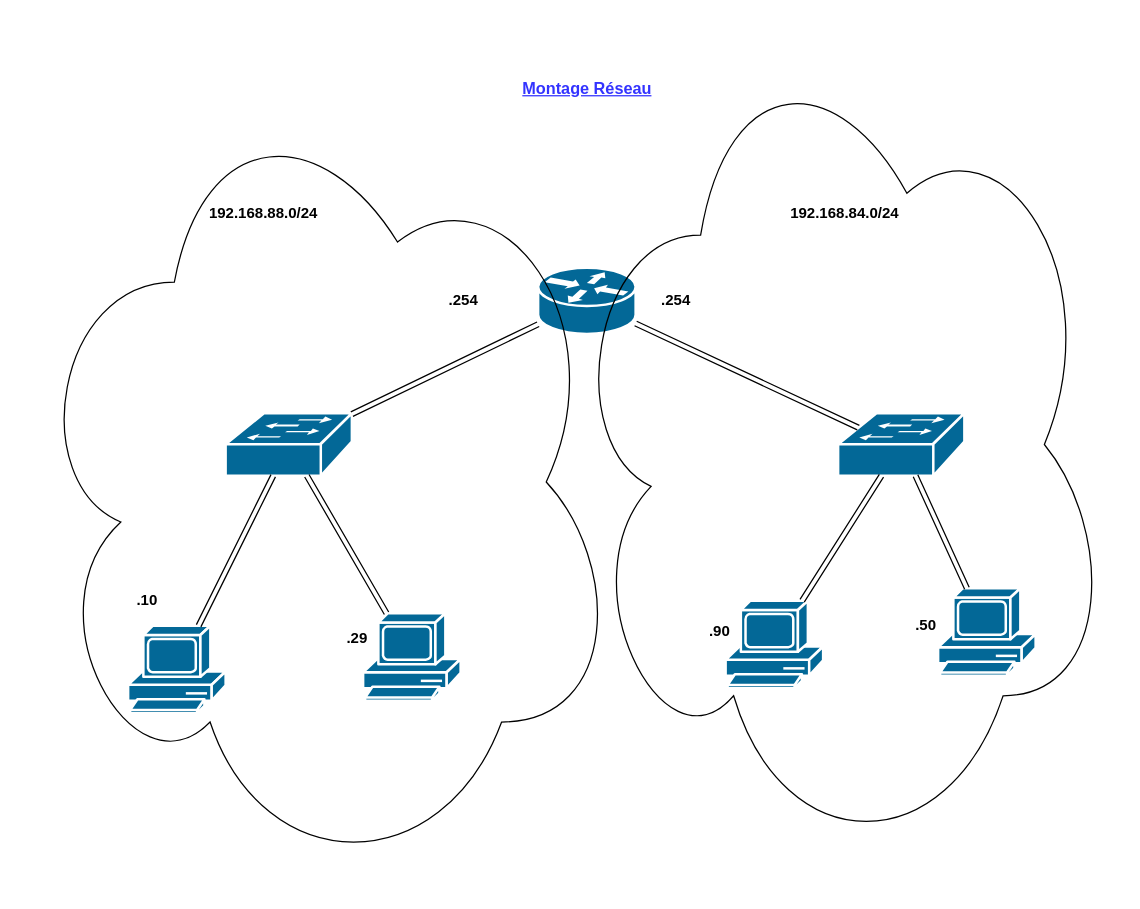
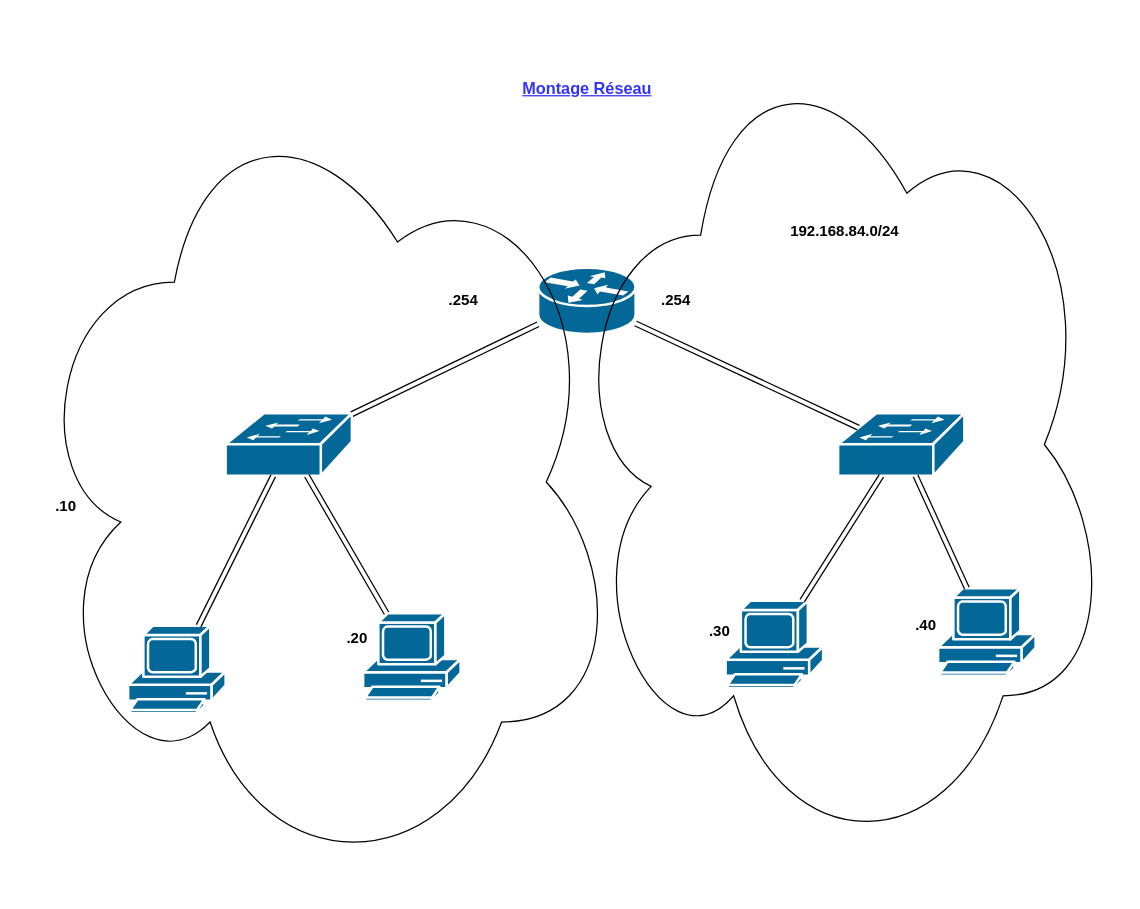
  <mxCell id="0" />
  <mxCell id="1" parent="0" />
  <mxCell id="2" value="" style="shape=mxgraph.cisco.computers_and_peripherals.pc;sketch=0;html=1;pointerEvents=1;dashed=0;fillColor=#036897;strokeColor=#ffffff;strokeWidth=2;verticalLabelPosition=bottom;verticalAlign=top;align=center;outlineConnect=0;" vertex="1" parent="1"><mxGeometry x="580" y="480" width="78" height="70" as="geometry" /></mxCell>
  <mxCell id="3" value="" style="shape=mxgraph.cisco.computers_and_peripherals.pc;sketch=0;html=1;pointerEvents=1;dashed=0;fillColor=#036897;strokeColor=#ffffff;strokeWidth=2;verticalLabelPosition=bottom;verticalAlign=top;align=center;outlineConnect=0;" vertex="1" parent="1"><mxGeometry x="290" y="490" width="78" height="70" as="geometry" /></mxCell>
  <mxCell id="4" value="" style="shape=mxgraph.cisco.computers_and_peripherals.pc;sketch=0;html=1;pointerEvents=1;dashed=0;fillColor=#036897;strokeColor=#ffffff;strokeWidth=2;verticalLabelPosition=bottom;verticalAlign=top;align=center;outlineConnect=0;" vertex="1" parent="1"><mxGeometry x="750" y="470" width="78" height="70" as="geometry" /></mxCell>
  <mxCell id="5" value="" style="shape=mxgraph.cisco.computers_and_peripherals.pc;sketch=0;html=1;pointerEvents=1;dashed=0;fillColor=#036897;strokeColor=#ffffff;strokeWidth=2;verticalLabelPosition=bottom;verticalAlign=top;align=center;outlineConnect=0;" vertex="1" parent="1"><mxGeometry x="102" y="500" width="78" height="70" as="geometry" /></mxCell>
  <mxCell id="6" value="" style="shape=mxgraph.cisco.routers.router;sketch=0;html=1;pointerEvents=1;dashed=0;fillColor=#036897;strokeColor=#ffffff;strokeWidth=2;verticalLabelPosition=bottom;verticalAlign=top;align=center;outlineConnect=0;" vertex="1" parent="1"><mxGeometry x="430" y="213.5" width="78" height="53" as="geometry" /></mxCell>
  <mxCell id="7" value="" style="shape=mxgraph.cisco.switches.workgroup_switch;sketch=0;html=1;pointerEvents=1;dashed=0;fillColor=#036897;strokeColor=#ffffff;strokeWidth=2;verticalLabelPosition=bottom;verticalAlign=top;align=center;outlineConnect=0;" vertex="1" parent="1"><mxGeometry x="180" y="330" width="101" height="50" as="geometry" /></mxCell>
  <mxCell id="8" value="" style="shape=mxgraph.cisco.switches.workgroup_switch;sketch=0;html=1;pointerEvents=1;dashed=0;fillColor=#036897;strokeColor=#ffffff;strokeWidth=2;verticalLabelPosition=bottom;verticalAlign=top;align=center;outlineConnect=0;" vertex="1" parent="1"><mxGeometry x="670" y="330" width="101" height="50" as="geometry" /></mxCell>
  <mxCell id="9" value="" style="shape=link;html=1;rounded=0;" edge="1" parent="1" source="5" target="7"><mxGeometry width="100" relative="1" as="geometry"><mxPoint x="430" y="410" as="sourcePoint" /><mxPoint x="530" y="410" as="targetPoint" /><Array as="points" /></mxGeometry></mxCell>
  <mxCell id="10" value="" style="shape=link;html=1;rounded=0;" edge="1" parent="1" source="3" target="7"><mxGeometry width="100" relative="1" as="geometry"><mxPoint x="430" y="410" as="sourcePoint" /><mxPoint x="530" y="410" as="targetPoint" /></mxGeometry></mxCell>
  <mxCell id="11" value="" style="shape=link;html=1;rounded=0;" edge="1" parent="1" source="8" target="2"><mxGeometry width="100" relative="1" as="geometry"><mxPoint x="430" y="410" as="sourcePoint" /><mxPoint x="530" y="410" as="targetPoint" /></mxGeometry></mxCell>
  <mxCell id="12" value="" style="shape=link;html=1;rounded=0;" edge="1" parent="1" source="8" target="4"><mxGeometry width="100" relative="1" as="geometry"><mxPoint x="430" y="410" as="sourcePoint" /><mxPoint x="530" y="410" as="targetPoint" /></mxGeometry></mxCell>
  <mxCell id="13" value="" style="shape=link;html=1;rounded=0;" edge="1" parent="1" source="7" target="6"><mxGeometry width="100" relative="1" as="geometry"><mxPoint x="430" y="410" as="sourcePoint" /><mxPoint x="530" y="410" as="targetPoint" /></mxGeometry></mxCell>
  <mxCell id="14" value="" style="ellipse;shape=cloud;whiteSpace=wrap;html=1;fillColor=none;" vertex="1" parent="1"><mxGeometry x="20" y="65" width="476" height="640" as="geometry" /></mxCell>
  <mxCell id="15" value="" style="ellipse;shape=cloud;whiteSpace=wrap;html=1;gradientDirection=south;labelBackgroundColor=none;labelBorderColor=none;noLabel=1;fillColor=none;" vertex="1" parent="1"><mxGeometry x="450" y="20" width="440" height="670" as="geometry" /></mxCell>
- <mxCell id="16" value="&lt;b&gt;192.168.84.0/24&lt;/b&gt;" style="text;html=1;resizable=0;autosize=1;align=center;verticalAlign=middle;points=[];fillColor=none;strokeColor=none;rounded=0;" vertex="1" parent="1"><mxGeometry x="625" y="160" width="100" height="20" as="geometry" /></mxCell>
- <mxCell id="17" value="&lt;b&gt;192.168.88.0/24&lt;/b&gt;" style="text;html=1;align=center;verticalAlign=middle;resizable=0;points=[];autosize=1;strokeColor=none;fillColor=none;" vertex="1" parent="1"><mxGeometry x="160" y="160" width="100" height="20" as="geometry" /></mxCell>
+ <mxCell id="16" value="&lt;b&gt;192.168.84.0/24&lt;/b&gt;" style="text;html=1;resizable=0;autosize=1;align=center;verticalAlign=middle;points=[];fillColor=none;strokeColor=none;rounded=0;" vertex="1" parent="1"><mxGeometry x="625" y="175" width="100" height="20" as="geometry" /></mxCell>
  <mxCell id="18" value="" style="shape=link;html=1;rounded=0;exitX=0.16;exitY=0.23;exitDx=0;exitDy=0;exitPerimeter=0;" edge="1" parent="1" source="8" target="6"><mxGeometry width="100" relative="1" as="geometry"><mxPoint x="640" y="350" as="sourcePoint" /><mxPoint x="510" y="290" as="targetPoint" /></mxGeometry></mxCell>
  <mxCell id="19" value="&lt;b&gt;.254&lt;/b&gt;" style="text;html=1;align=center;verticalAlign=middle;resizable=0;points=[];autosize=1;strokeColor=none;fillColor=none;" vertex="1" parent="1"><mxGeometry x="350" y="230" width="40" height="20" as="geometry" /></mxCell>
  <mxCell id="20" value="&lt;b&gt;.254&lt;/b&gt;" style="text;html=1;align=center;verticalAlign=middle;resizable=0;points=[];autosize=1;strokeColor=none;fillColor=none;" vertex="1" parent="1"><mxGeometry x="520" y="230" width="40" height="20" as="geometry" /></mxCell>
- <mxCell id="21" value="&lt;b&gt;.10&lt;/b&gt;" style="text;html=1;align=center;verticalAlign=middle;resizable=0;points=[];autosize=1;strokeColor=none;fillColor=none;" vertex="1" parent="1"><mxGeometry x="102" y="470" width="30" height="20" as="geometry" /></mxCell>
- <mxCell id="22" value="&lt;b&gt;.29&lt;/b&gt;" style="text;html=1;align=center;verticalAlign=middle;resizable=0;points=[];autosize=1;strokeColor=none;fillColor=none;" vertex="1" parent="1"><mxGeometry x="270" y="500" width="30" height="20" as="geometry" /></mxCell>
- <mxCell id="23" value="&lt;b&gt;.90&lt;/b&gt;" style="text;html=1;align=center;verticalAlign=middle;resizable=0;points=[];autosize=1;strokeColor=none;fillColor=none;" vertex="1" parent="1"><mxGeometry x="560" y="495" width="30" height="20" as="geometry" /></mxCell>
- <mxCell id="24" value="&lt;b&gt;.50&lt;/b&gt;" style="text;html=1;align=center;verticalAlign=middle;resizable=0;points=[];autosize=1;strokeColor=none;fillColor=none;" vertex="1" parent="1"><mxGeometry x="725" y="490" width="30" height="20" as="geometry" /></mxCell>
+ <mxCell id="21" value="&lt;b&gt;.10&lt;/b&gt;" style="text;html=1;align=center;verticalAlign=middle;resizable=0;points=[];autosize=1;strokeColor=none;fillColor=none;" vertex="1" parent="1"><mxGeometry x="37" y="395" width="30" height="20" as="geometry" /></mxCell>
+ <mxCell id="22" value="&lt;b&gt;.20&lt;/b&gt;" style="text;html=1;align=center;verticalAlign=middle;resizable=0;points=[];autosize=1;strokeColor=none;fillColor=none;" vertex="1" parent="1"><mxGeometry x="270" y="500" width="30" height="20" as="geometry" /></mxCell>
+ <mxCell id="23" value="&lt;b&gt;.30&lt;/b&gt;" style="text;html=1;align=center;verticalAlign=middle;resizable=0;points=[];autosize=1;strokeColor=none;fillColor=none;" vertex="1" parent="1"><mxGeometry x="560" y="495" width="30" height="20" as="geometry" /></mxCell>
+ <mxCell id="24" value="&lt;b&gt;.40&lt;/b&gt;" style="text;html=1;align=center;verticalAlign=middle;resizable=0;points=[];autosize=1;strokeColor=none;fillColor=none;" vertex="1" parent="1"><mxGeometry x="725" y="490" width="30" height="20" as="geometry" /></mxCell>
  <mxCell id="25" value="&lt;b&gt;&lt;font style=&quot;font-size: 13px&quot; color=&quot;#3333ff&quot;&gt;&lt;u&gt;Montage Réseau&lt;/u&gt;&lt;/font&gt;&lt;/b&gt;" style="text;html=1;align=center;verticalAlign=middle;resizable=0;points=[];autosize=1;strokeColor=none;fillColor=none;fontColor=none;" vertex="1" parent="1"><mxGeometry x="409" y="60" width="120" height="20" as="geometry" /></mxCell>
